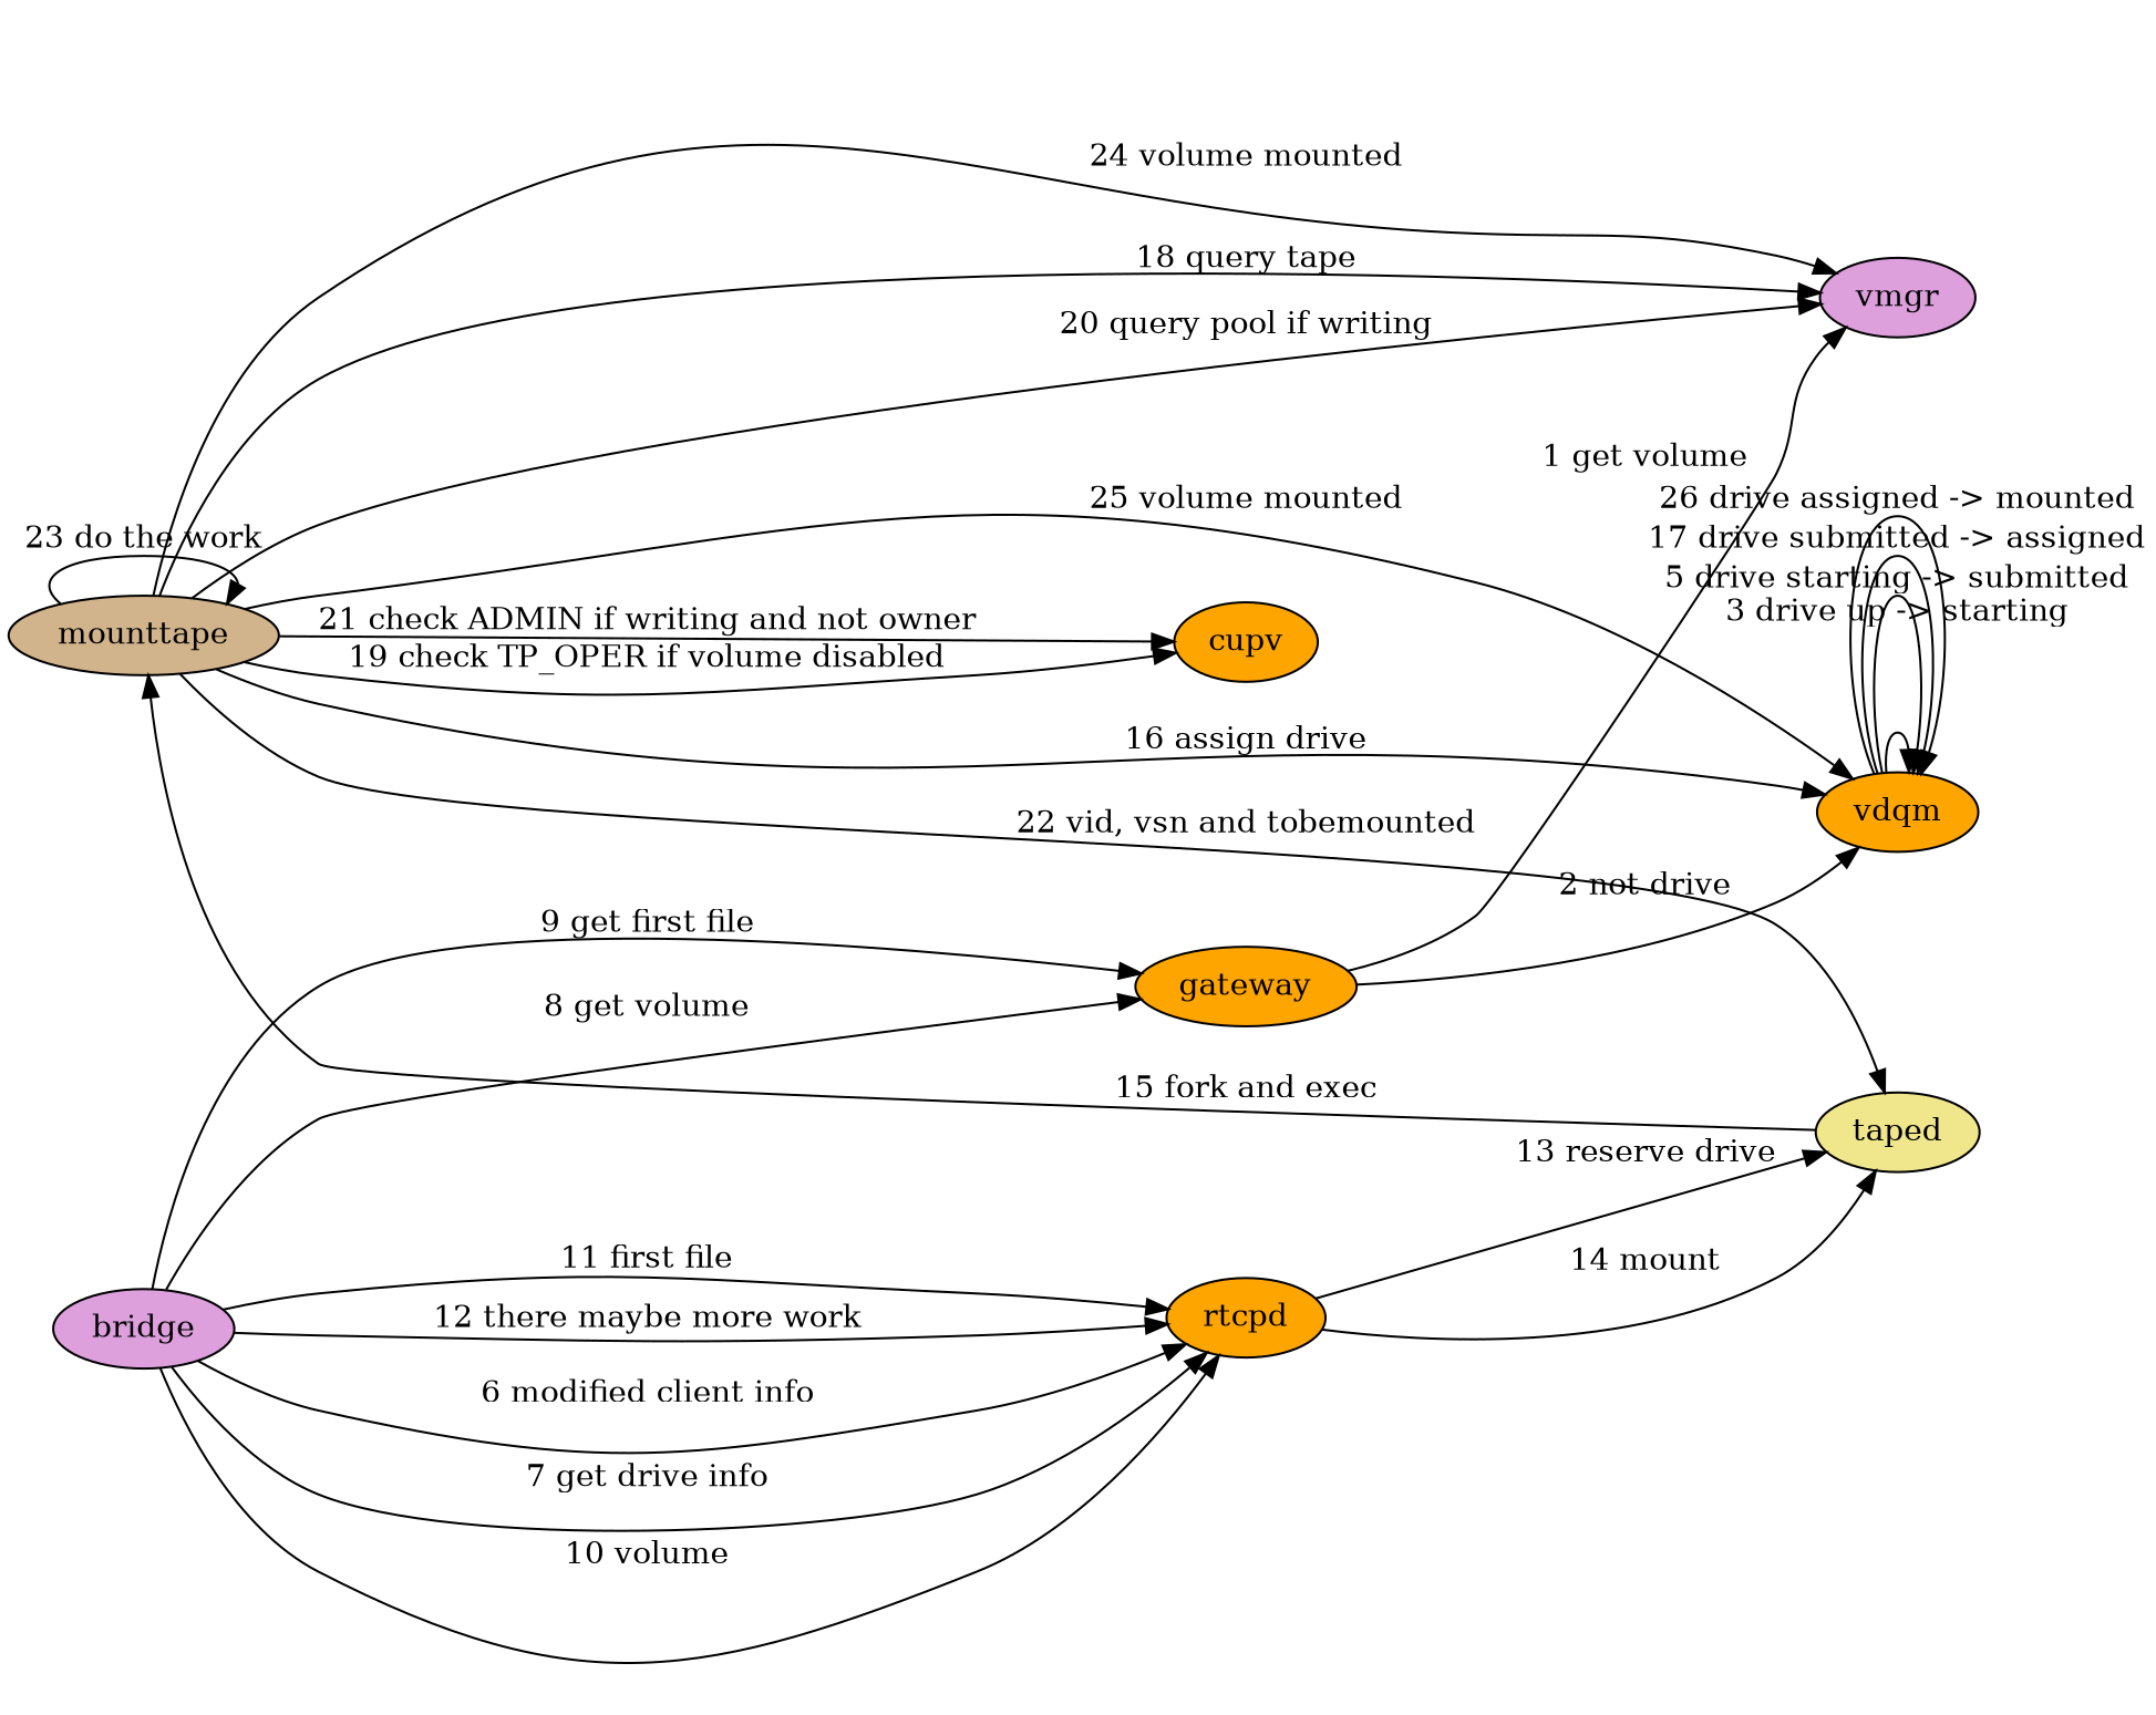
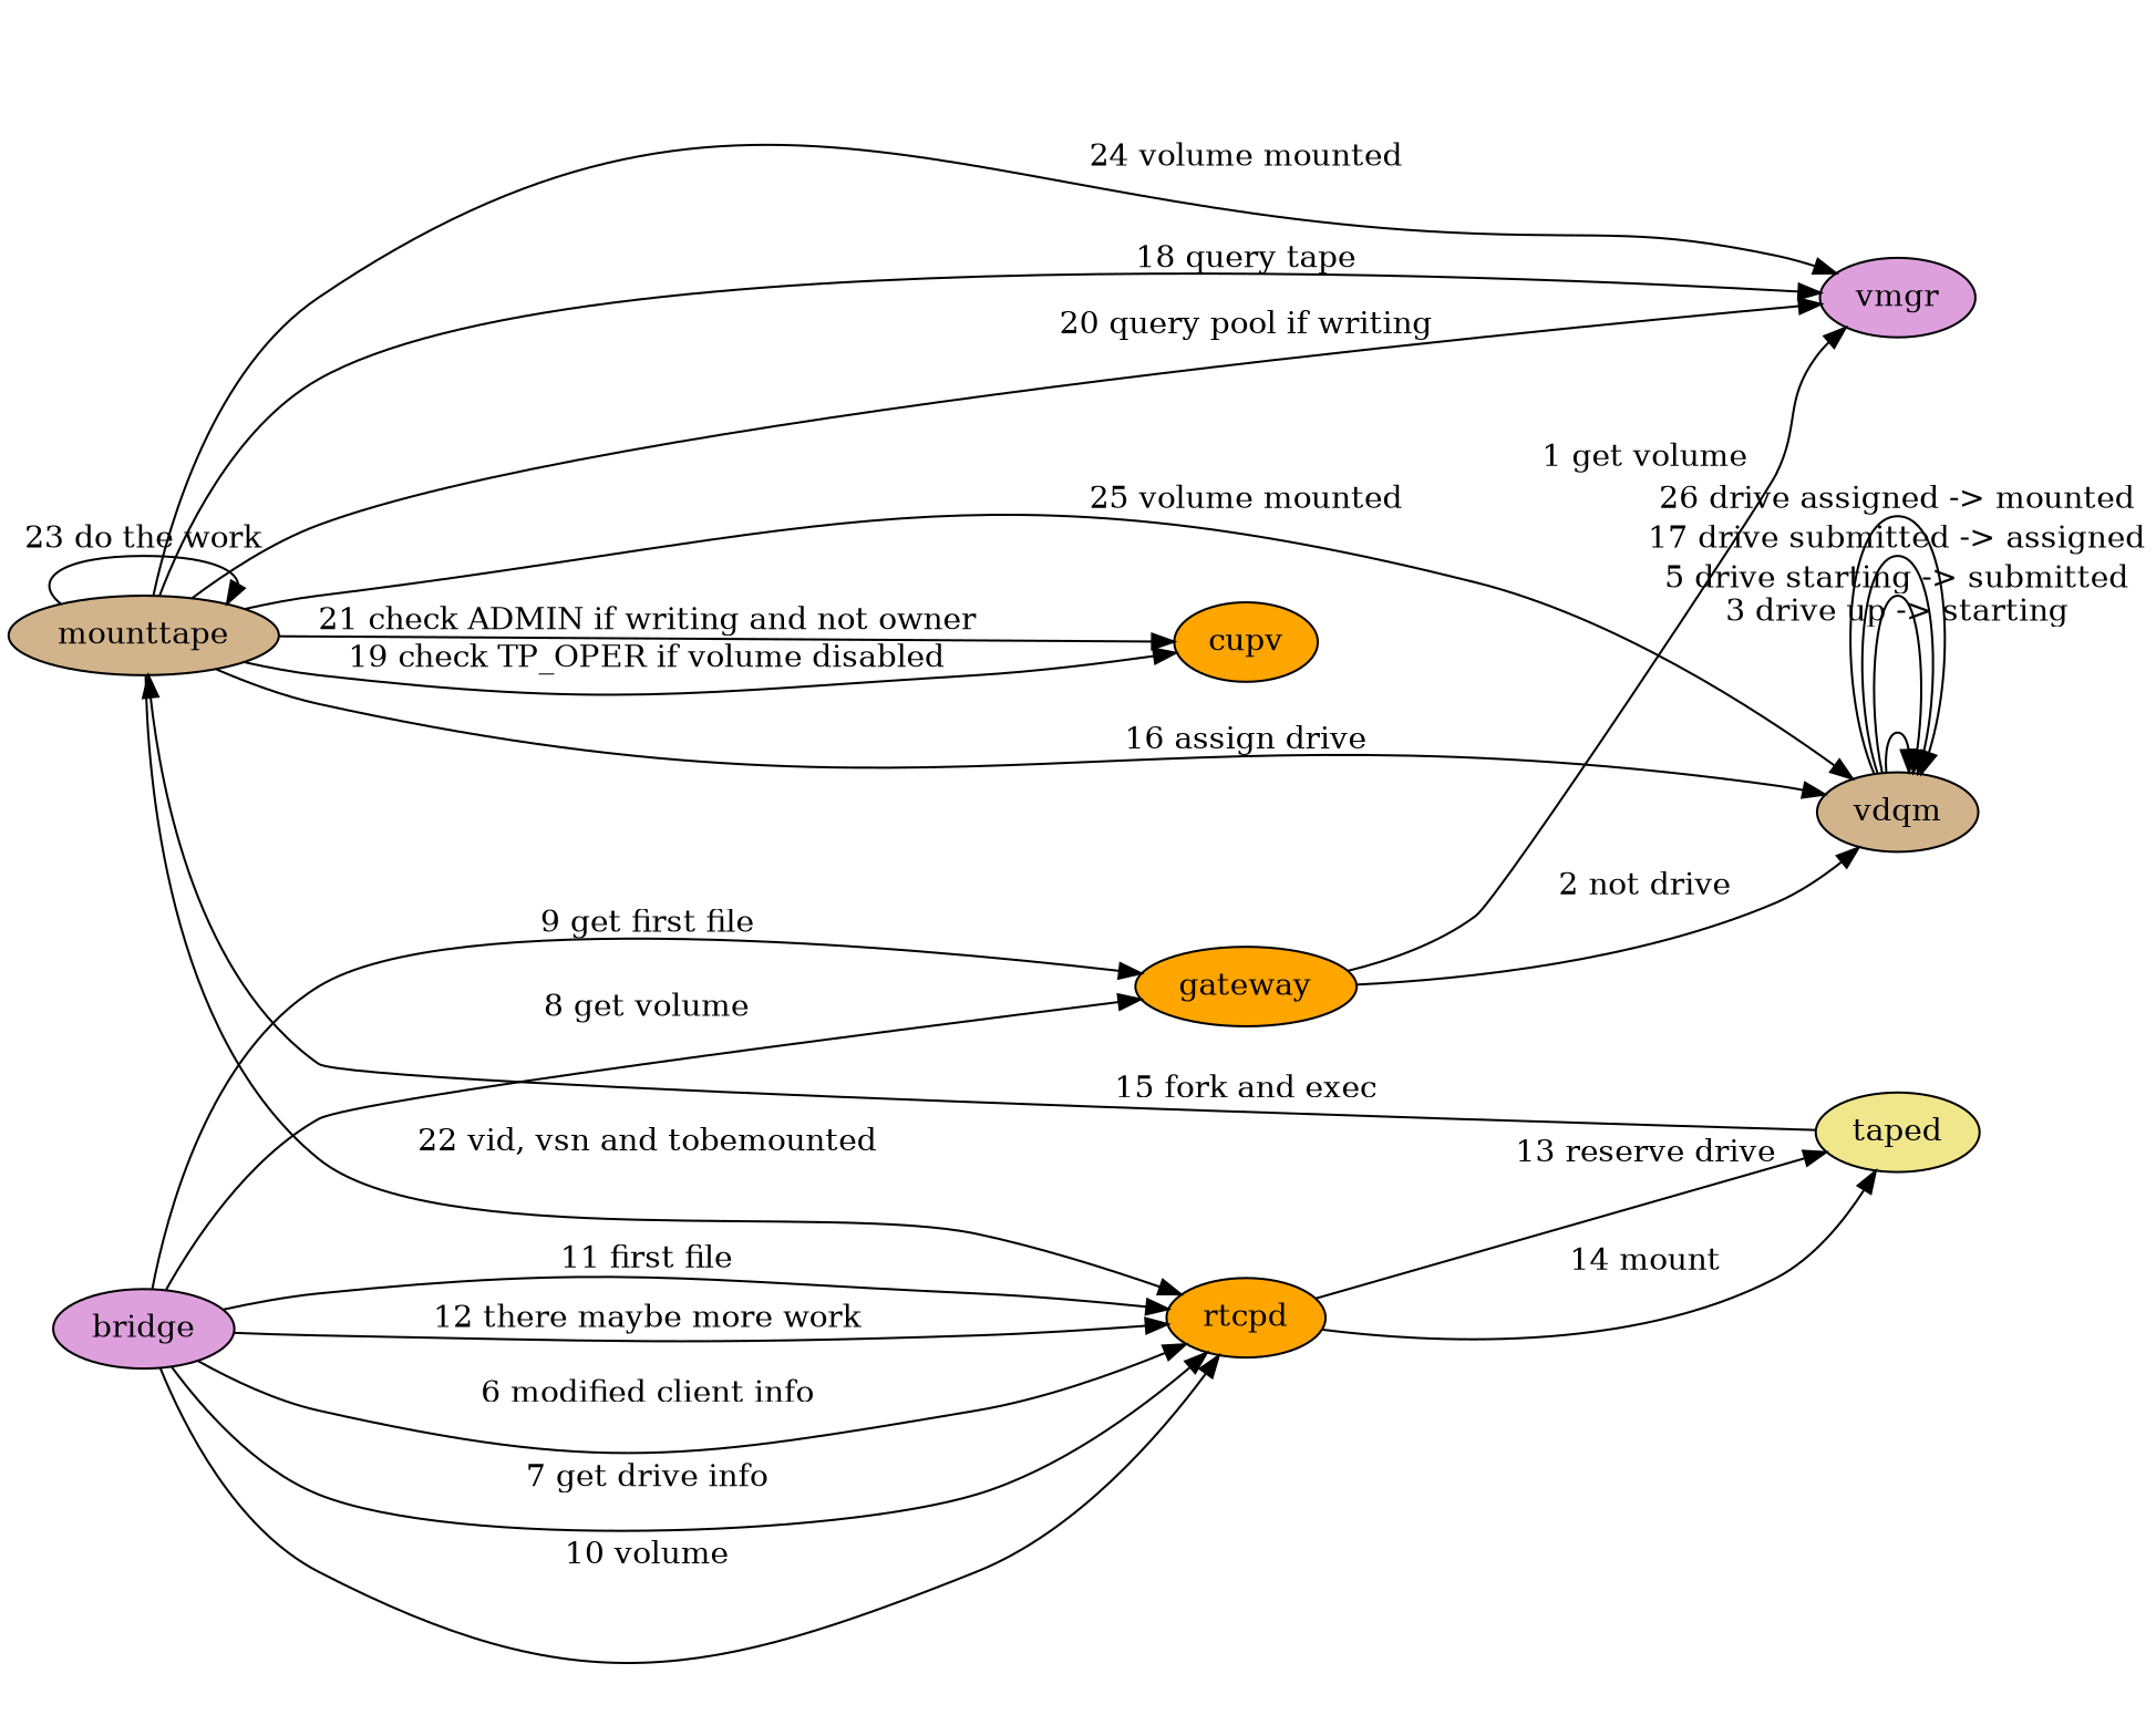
  digraph {
    rankdir=LR
    node [fillcolor=orange shape=oval style=filled]
    edge [weight=1]
    gateway
    vmgr [fillcolor=plum]
-   vdqm
+   vdqm [fillcolor=tan]
    bridge [fillcolor=plum]
    rtcpd
    taped [fillcolor=khaki]
    mounttape [fillcolor=tan]
    cupv
    gateway -> vmgr [label="1 get volume"]
    gateway -> vdqm [label="2 not drive"]
    vdqm -> vdqm [label="3 drive up -> starting\n\n\n "]
    vdqm -> vdqm [label="5 drive starting -> submitted"]
    vdqm -> vdqm [label="17 drive submitted -> assigned"]
    vdqm -> vdqm [label="26 drive assigned -> mounted"]
    bridge -> gateway [label="8 get volume"]
    bridge -> gateway [label="9 get first file"]
    bridge -> rtcpd [label="6 modified client info"]
    bridge -> rtcpd [label="7 get drive info"]
    bridge -> rtcpd [label="10 volume"]
    bridge -> rtcpd [label="11 first file"]
    bridge -> rtcpd [label="12 there maybe more work"]
    rtcpd -> taped [label="13 reserve drive"]
    rtcpd -> taped [label="14 mount"]
    taped -> mounttape [label="15 fork and exec"]
    mounttape -> vmgr [label="18 query tape"]
    mounttape -> vmgr [label="20 query pool if writing"]
    mounttape -> vmgr [label="24 volume mounted"]
    mounttape -> vdqm [label="16 assign drive"]
    mounttape -> vdqm [label="25 volume mounted"]
-   mounttape -> taped [label="22 vid, vsn and tobemounted"]
+   mounttape -> rtcpd [label="22 vid, vsn and tobemounted"]
    mounttape -> mounttape [label="23 do the work"]
    mounttape -> cupv [label="19 check TP_OPER if volume disabled"]
    mounttape -> cupv [label="21 check ADMIN if writing and not owner"]
  }
